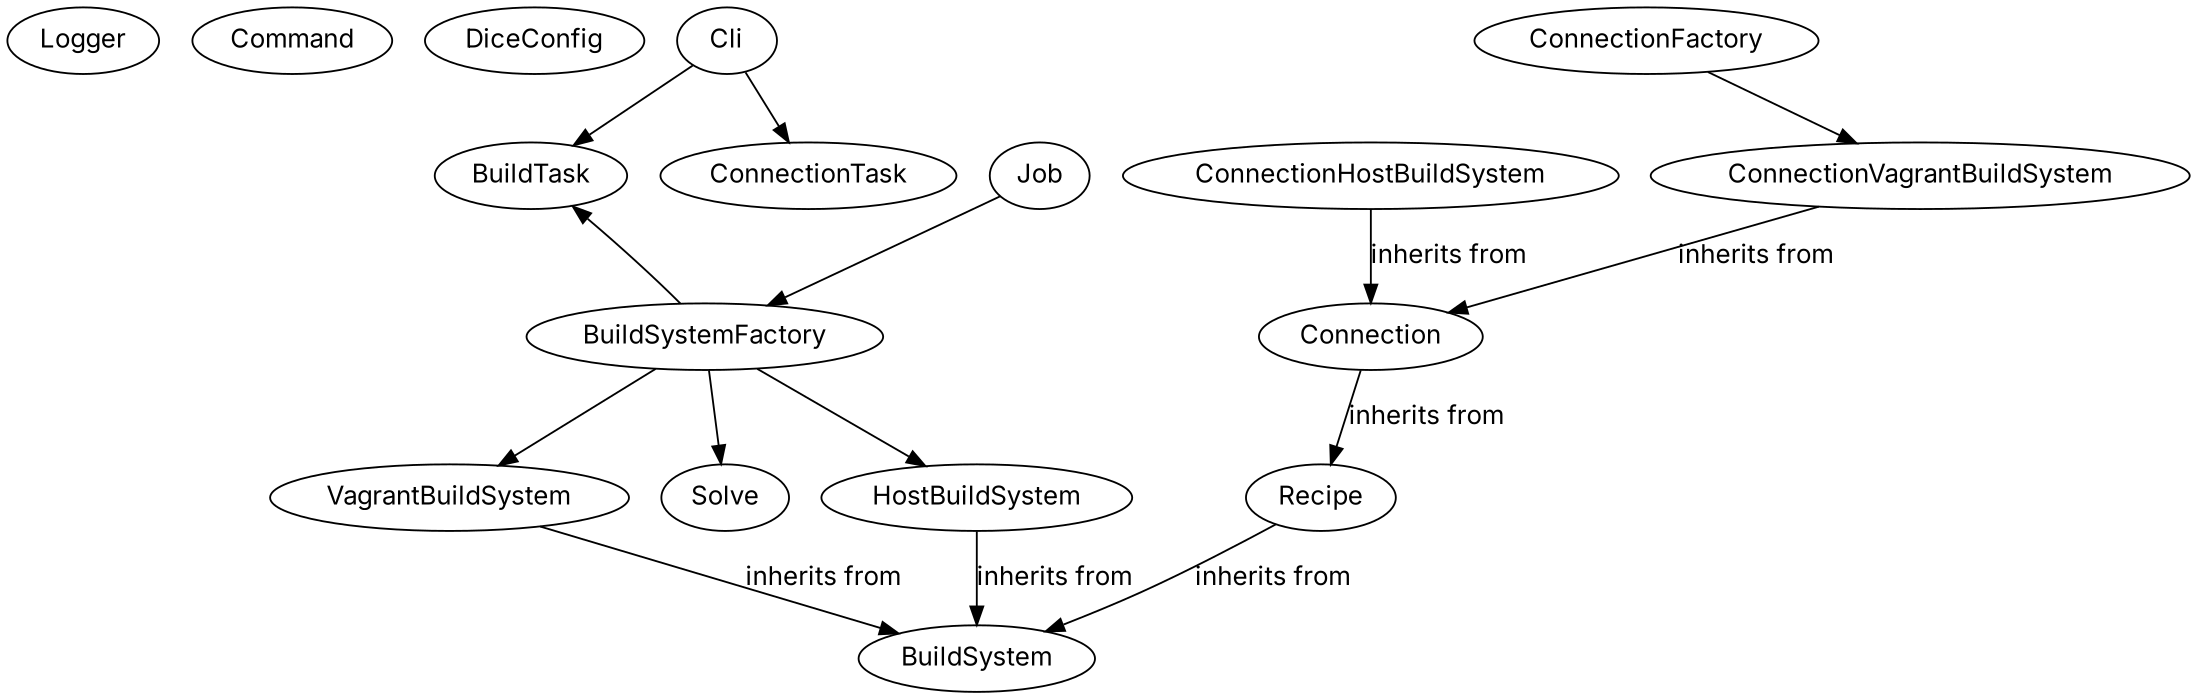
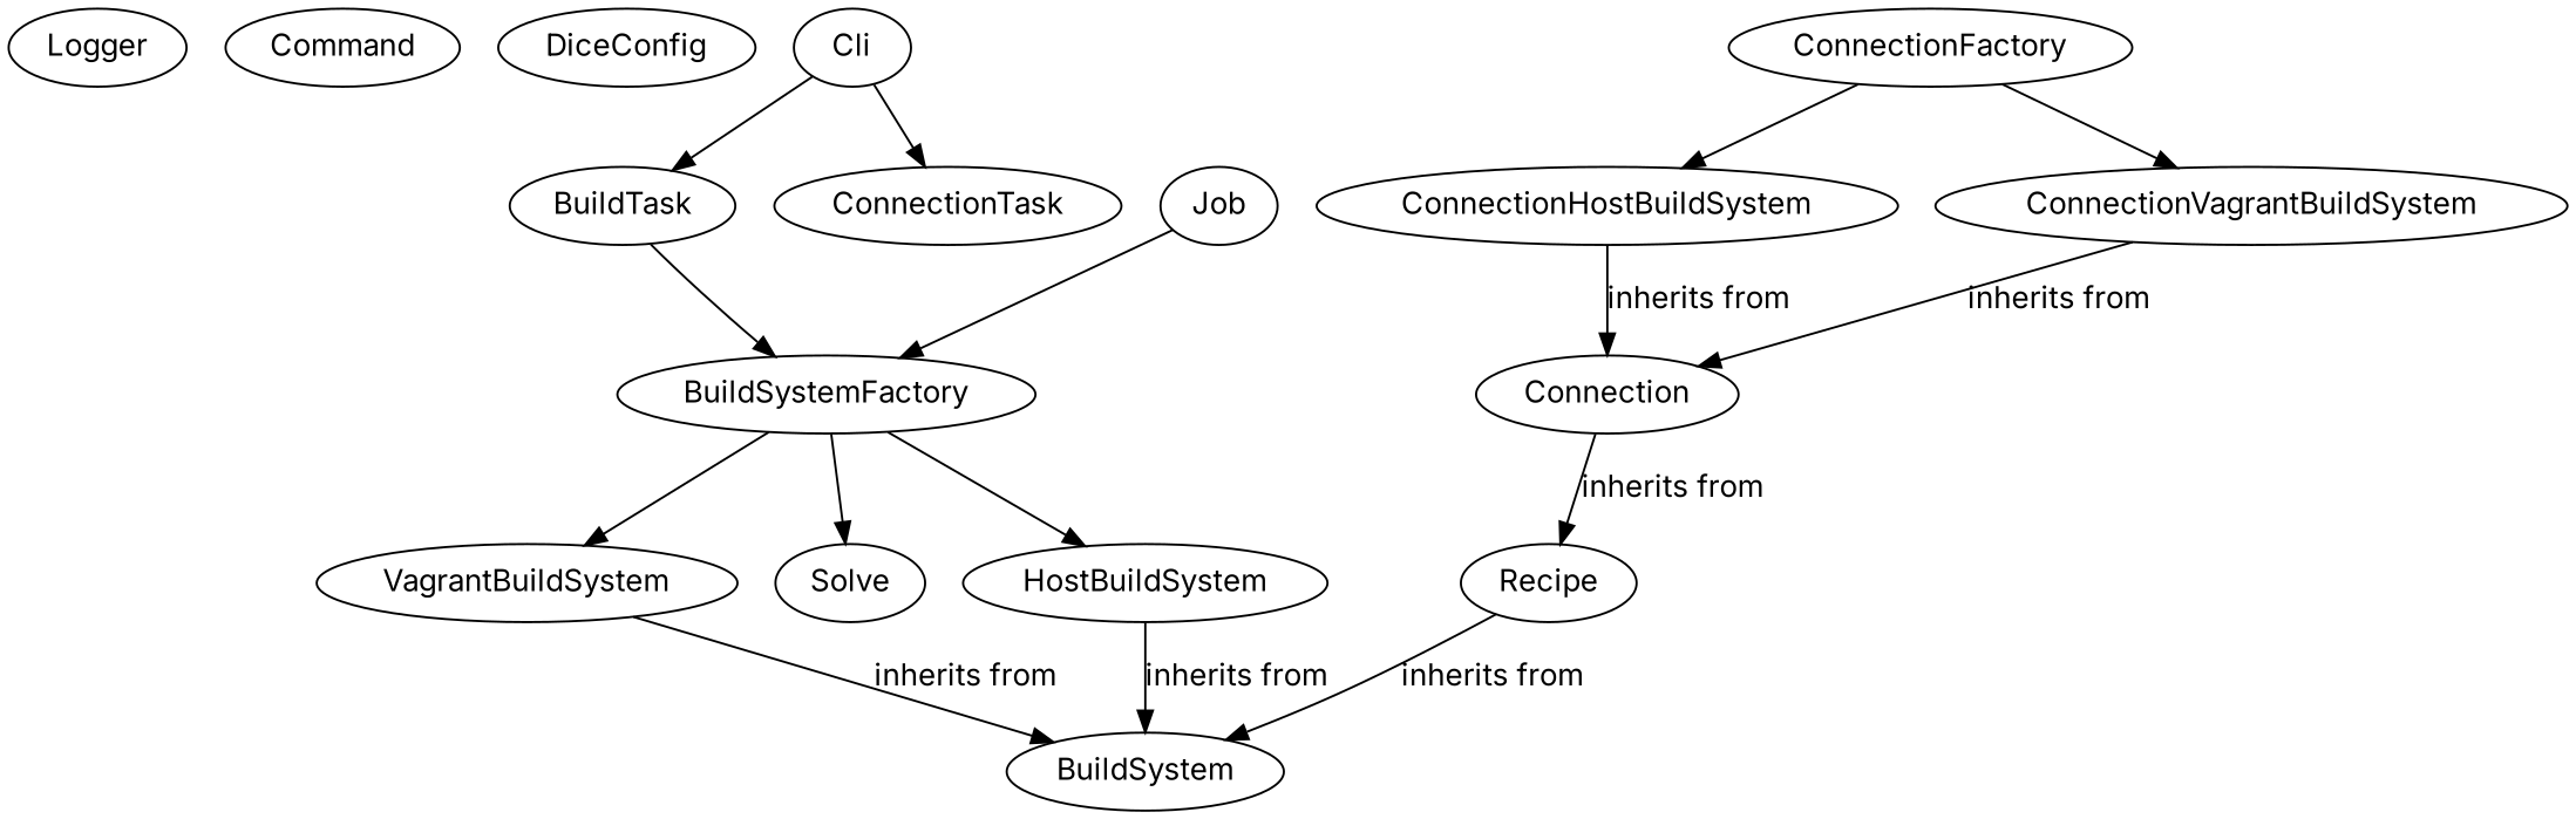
  digraph {
    fontname=Inter
    node [fontname=Inter]
    edge [fontname=Inter]
    Logger
    Command
    DiceConfig
    Cli
    BuildTask
    ConnectionTask
    BuildSystemFactory
    HostBuildSystem
    VagrantBuildSystem
    Solve
    ConnectionFactory
    ConnectionHostBuildSystem
    ConnectionVagrantBuildSystem
    Connection
    Recipe
    BuildSystem
    Job
    Cli -> BuildTask
    Cli -> ConnectionTask
-   BuildSystemFactory -> BuildTask
+   BuildTask -> BuildSystemFactory
    BuildSystemFactory -> HostBuildSystem
    BuildSystemFactory -> VagrantBuildSystem
    BuildSystemFactory -> Solve
    HostBuildSystem -> BuildSystem [label="inherits from"]
    VagrantBuildSystem -> BuildSystem [label="inherits from"]
+   ConnectionFactory -> ConnectionHostBuildSystem
    ConnectionFactory -> ConnectionVagrantBuildSystem
    ConnectionHostBuildSystem -> Connection [label="inherits from"]
    ConnectionVagrantBuildSystem -> Connection [label="inherits from"]
    Connection -> Recipe [label="inherits from"]
    Recipe -> BuildSystem [label="inherits from"]
    Job -> BuildSystemFactory
  }
